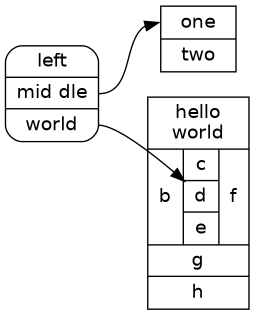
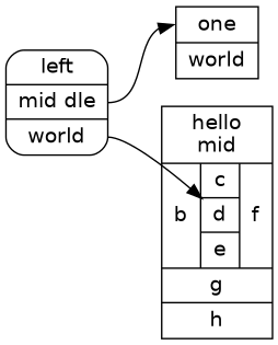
  digraph {
    fontname="DejaVu Sans"
    rankdir=LR
    node [fontname="DejaVu Sans" shape=record]
    edge [fontname="DejaVu Sans"]
    n1 [label="<f0> left|<f1> mid dle|<f2> world" shape=Mrecord]
-   n2 [label="<f0> one|<f1> two"]
-   n3 [label="hello\nworld|{ b | {c|<here> d | e}| f}| g | h"]
+   n2 [label="<f0> one|<f1> world"]
+   n3 [label="hello\nmid|{ b | {c|<here> d | e}| f}| g | h"]
    n1 -> n2 [headport=f0 tailport=f1]
    n1 -> n3 [headport=here tailport=f2]
  }
